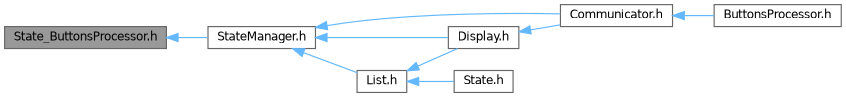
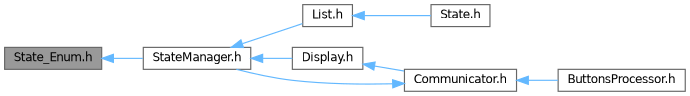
  digraph {
    rankdir=LR
    node [color=grey40 fillcolor=white fontname=Helvetica fontsize=10 shape=box style=filled]
    edge [color=steelblue1 dir=back fontname=Helvetica fontsize=10 labelfontname=Helvetica labelfontsize=10 style=solid]
-   n1 [color=gray40 fillcolor=grey60 fontcolor=black height=0.2 label="State_ButtonsProcessor.h" width=0.4]
+   n1 [color=gray40 fillcolor=grey60 fontcolor=black height=0.2 label="State_Enum.h" width=0.4]
    n2 [height=0.2 label="StateManager.h" width=0.4]
    n3 [height=0.2 label="Communicator.h" width=0.4]
    n4 [height=0.2 label="List.h" width=0.4]
    n5 [height=0.2 label="Display.h" width=0.4]
    n6 [height=0.2 label="ButtonsProcessor.h" width=0.4]
    n7 [height=0.2 label="State.h" width=0.4]
    n1 -> n2
-   n2 -> n3
+   n3 -> n2
    n2 -> n4
    n2 -> n5
    n3 -> n6
-   n4 -> n5
    n4 -> n7
    n5 -> n3
  }
